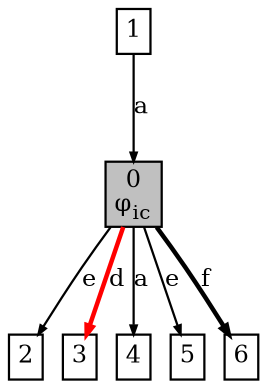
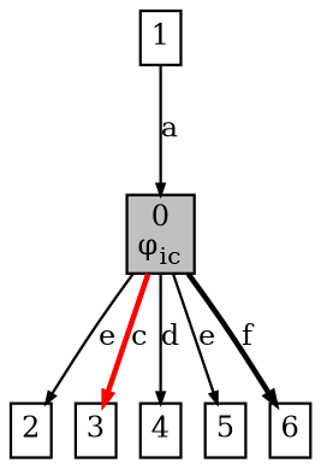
  digraph {
    nodesep=0.12
    ranksep=0.5
    node [fontsize=10.5 margin="0.05,0.05" shape=box]
    edge [arrowsize=0.4 fontsize=10.5]
    n1 [fillcolor=gray height=0.02 label=<0<br/>&phi;<sub>ic</sub>> style=filled width=0.02]
    n2 [height=0.02 label=2 width=0.02]
    n3 [height=0.02 label=3 width=0.02]
    n4 [height=0.02 label=4 width=0.02]
    n5 [height=0.02 label=5 width=0.02]
    n6 [height=0.02 label=6 width=0.02]
    n7 [height=0.02 label=1 width=0.02]
    n1 -> n2 [label=e]
-   n1 -> n3 [color="#FF0000" label=d style=bold]
-   n1 -> n4 [label=a]
+   n1 -> n3 [color="#FF0000" label=c style=bold]
+   n1 -> n4 [label=d]
    n1 -> n5 [label=e]
    n1 -> n6 [color=black label=f style=bold]
    n7 -> n1 [label=a]
  }
